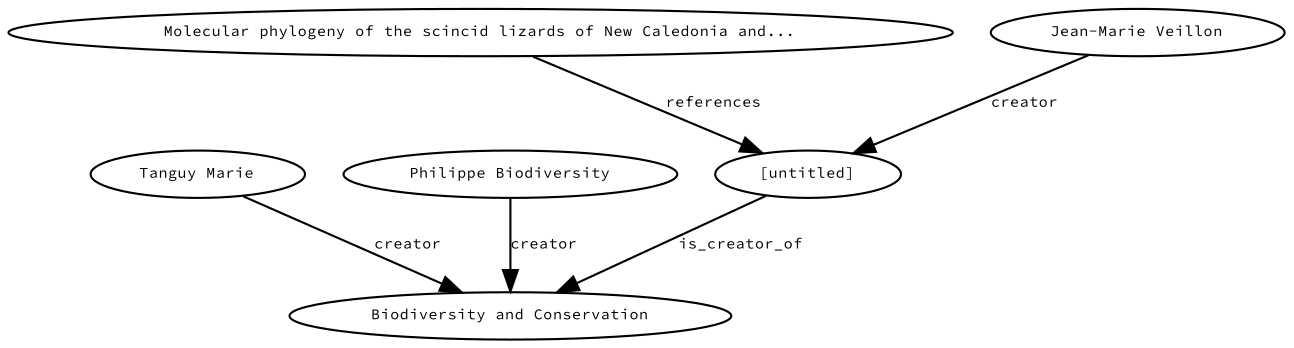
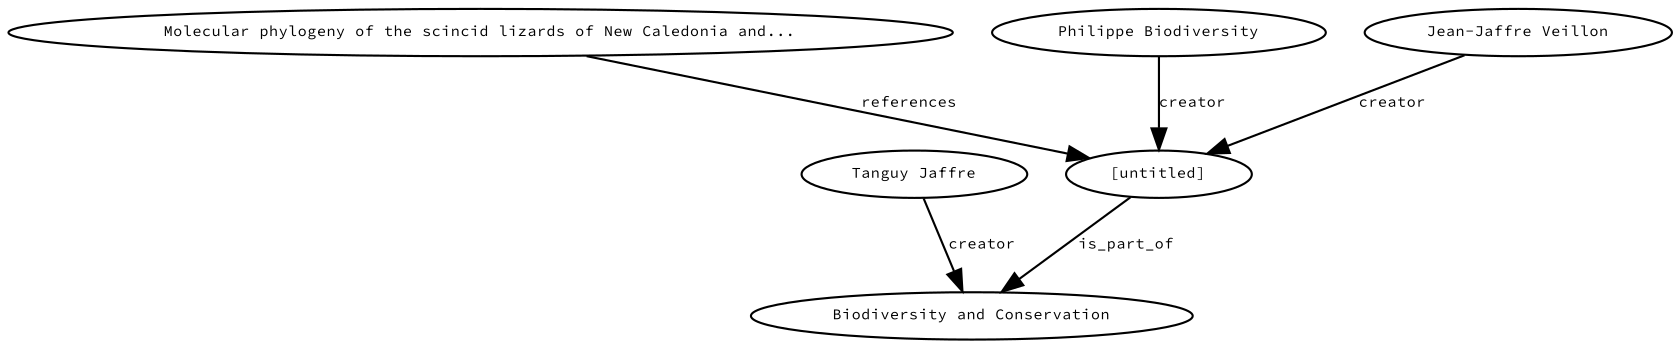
  digraph {
    fontname="Source Code Pro"
    node [fontname="Source Code Pro" fontsize=7]
    edge [fontname="Source Code Pro" fontsize=7]
    n1 [height=0.27433100247 label="[untitled]" width=0.27433100247]
    n2 [height=0.27433100247 label="Biodiversity and Conservation" width=0.27433100247]
    n3 [height=0.27433100247 label="Molecular phylogeny of the scincid lizards of New Caledonia and..." width=0.27433100247]
-   n4 [height=0.27433100247 label="Tanguy Marie" width=0.27433100247]
+   n4 [height=0.27433100247 label="Tanguy Jaffre" width=0.27433100247]
    n5 [height=0.27433100247 label="Philippe Biodiversity" width=0.27433100247]
-   n6 [height=0.27433100247 label="Jean-Marie Veillon" width=0.27433100247]
-   n1 -> n2 [label=is_creator_of]
+   n6 [height=0.27433100247 label="Jean-Jaffre Veillon" width=0.27433100247]
+   n1 -> n2 [label=is_part_of]
    n3 -> n1 [label=references]
    n4 -> n2 [label=creator]
-   n5 -> n2 [label=creator]
+   n5 -> n1 [label=creator]
    n6 -> n1 [label=creator]
  }
